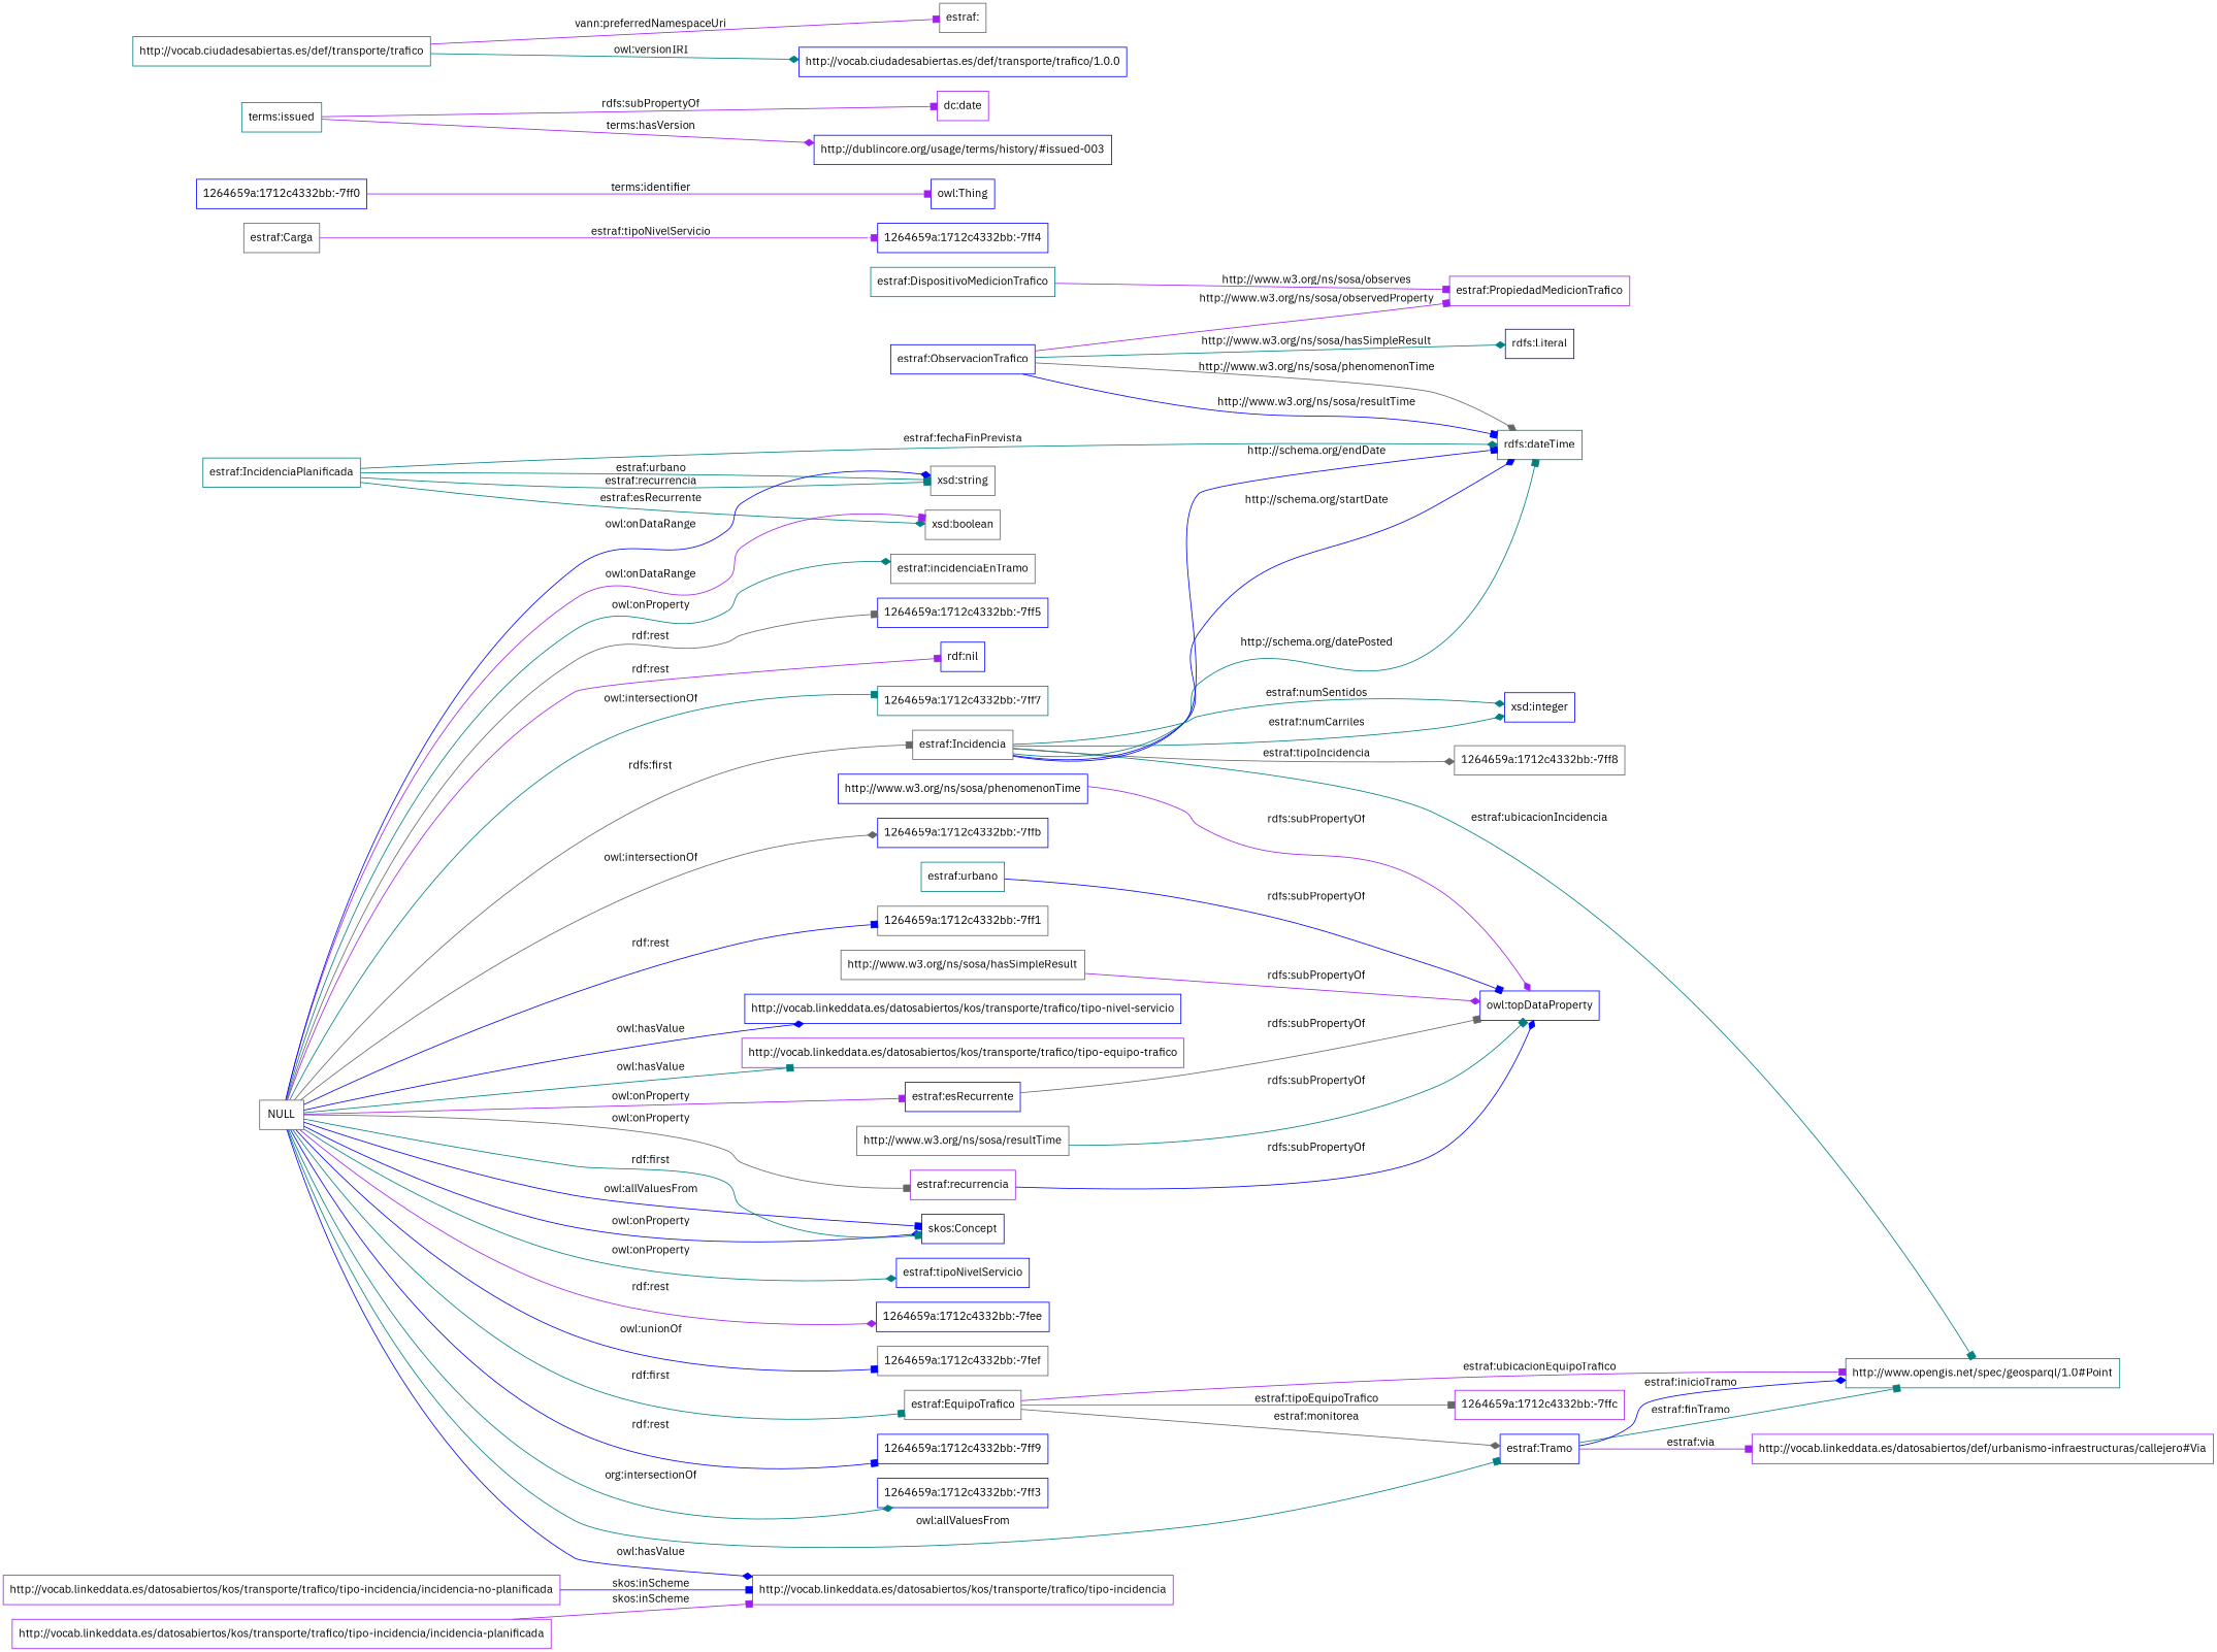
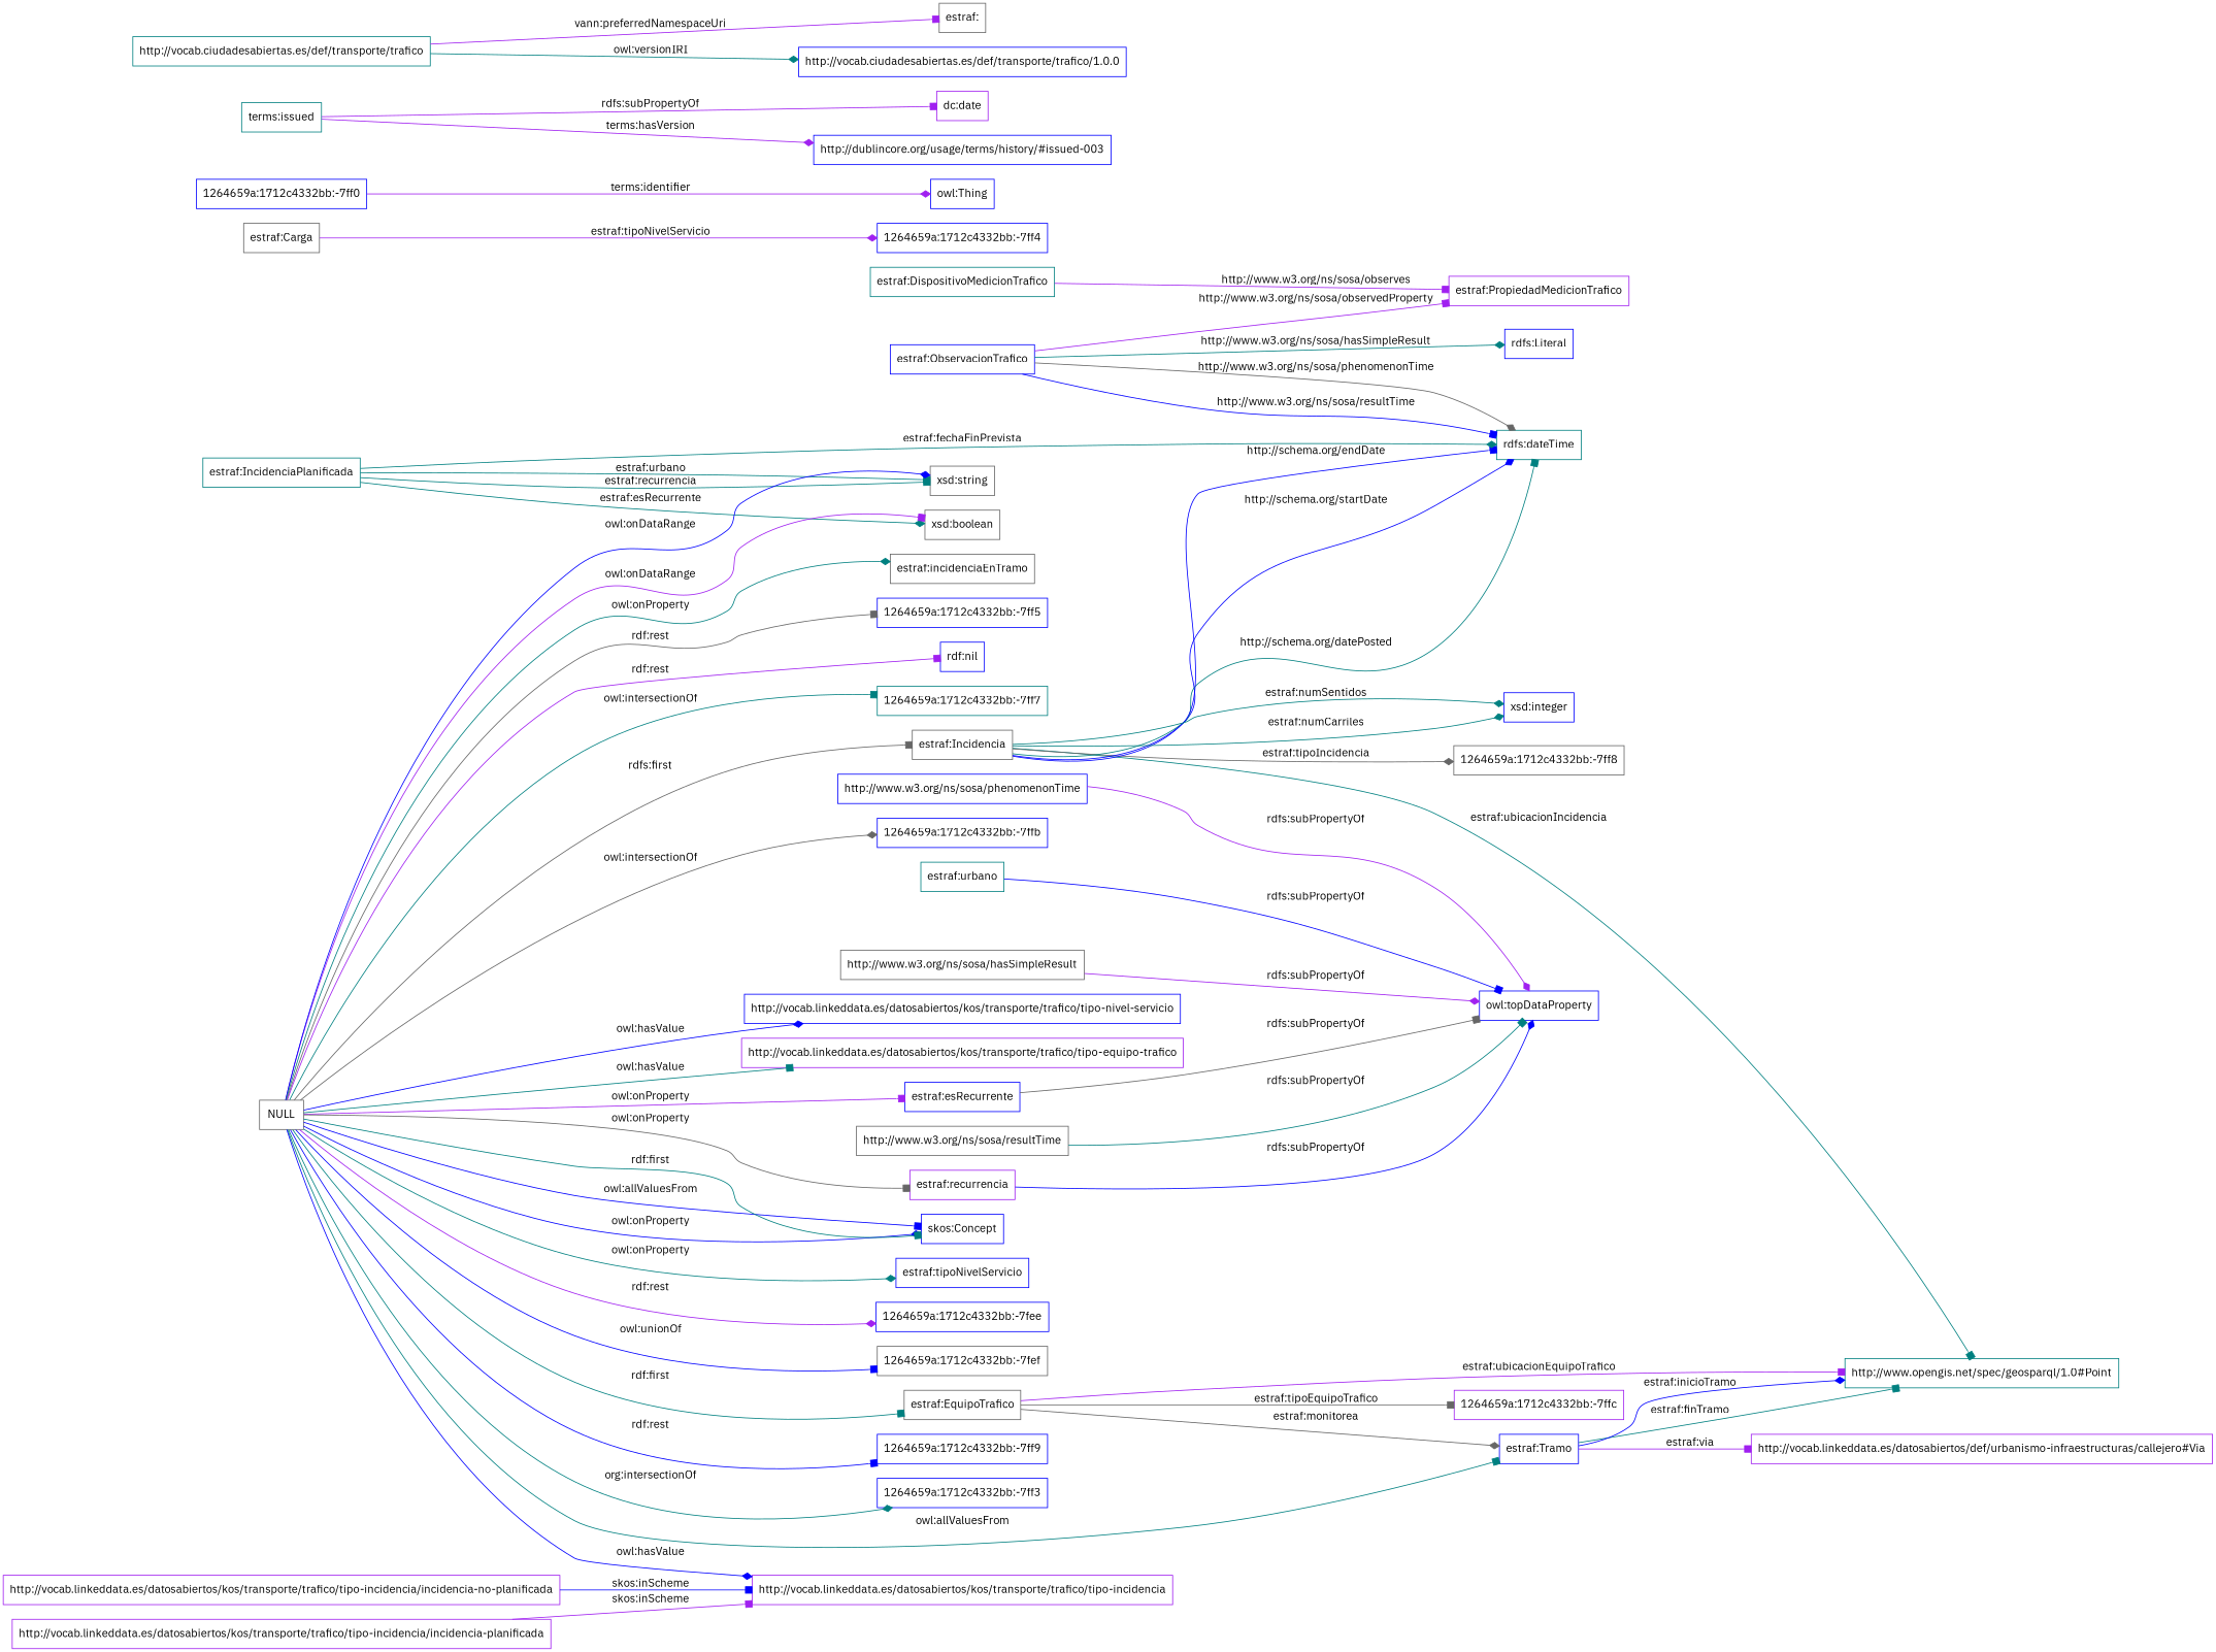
  digraph {
    fontname="IBM Plex Sans"
    rankdir=LR
    node [color=blue fontname="IBM Plex Sans" shape=rectangle]
    edge [arrowhead=box color=teal fontname="IBM Plex Sans"]
    "http://www.opengis.net/spec/geosparql/1.0#Point" [color=teal]
    "estraf:Tramo"
    "http://vocab.linkeddata.es/datosabiertos/def/urbanismo-infraestructuras/callejero#Via" [color=purple]
    "estraf:Carga" [color=gray40]
    "1264659a:1712c4332bb:-7ff4"
    "estraf:Incidencia" [color=gray40]
    "1264659a:1712c4332bb:-7ff8" [color=gray40]
    n8 [color=teal label="rdfs:dateTime"]
    "xsd:integer"
    "estraf:EquipoTrafico" [color=gray40]
    "1264659a:1712c4332bb:-7ffc" [color=purple]
    "estraf:DispositivoMedicionTrafico" [color=teal]
    "estraf:PropiedadMedicionTrafico" [color=purple]
    "estraf:IncidenciaPlanificada" [color=teal]
    "xsd:boolean" [color=gray40]
    "xsd:string" [color=gray40]
    "estraf:ObservacionTrafico"
    "rdfs:Literal"
    "1264659a:1712c4332bb:-7ff0"
    "owl:Thing"
    "http://www.w3.org/ns/sosa/hasSimpleResult" [color=gray40]
    "owl:topDataProperty"
    NULL [color=gray40]
    "skos:Concept"
    "estraf:tipoNivelServicio"
    "1264659a:1712c4332bb:-7fee"
    "1264659a:1712c4332bb:-7fef" [color=gray40]
    "1264659a:1712c4332bb:-7ff9"
    "1264659a:1712c4332bb:-7ff3"
    "estraf:incidenciaEnTramo" [color=gray40]
    "estraf:esRecurrente"
    "1264659a:1712c4332bb:-7ff5"
    "rdf:nil"
    "http://vocab.linkeddata.es/datosabiertos/kos/transporte/trafico/tipo-incidencia" [color=purple]
    "1264659a:1712c4332bb:-7ff7" [color=teal]
    "estraf:recurrencia" [color=purple]
    "1264659a:1712c4332bb:-7ffb"
-   "1264659a:1712c4332bb:-7ff1" [color=gray40]
    "http://vocab.linkeddata.es/datosabiertos/kos/transporte/trafico/tipo-nivel-servicio"
    "http://vocab.linkeddata.es/datosabiertos/kos/transporte/trafico/tipo-equipo-trafico" [color=purple]
    "http://www.w3.org/ns/sosa/resultTime" [color=gray40]
    "http://vocab.linkeddata.es/datosabiertos/kos/transporte/trafico/tipo-incidencia/incidencia-no-planificada" [color=purple]
    "terms:issued" [color=teal]
    "dc:date" [color=purple]
    "http://dublincore.org/usage/terms/history/#issued-003"
    "http://vocab.linkeddata.es/datosabiertos/kos/transporte/trafico/tipo-incidencia/incidencia-planificada" [color=purple]
    "http://www.w3.org/ns/sosa/phenomenonTime"
    "estraf:urbano" [color=teal]
    "http://vocab.ciudadesabiertas.es/def/transporte/trafico" [color=teal]
    "estraf:" [color=gray40]
    "http://vocab.ciudadesabiertas.es/def/transporte/trafico/1.0.0"
    "estraf:Tramo" -> "http://www.opengis.net/spec/geosparql/1.0#Point" [label="estraf:finTramo"]
    "estraf:Tramo" -> "http://www.opengis.net/spec/geosparql/1.0#Point" [arrowhead=diamond color=blue label="estraf:inicioTramo"]
    "estraf:Tramo" -> "http://vocab.linkeddata.es/datosabiertos/def/urbanismo-infraestructuras/callejero#Via" [color=purple label="estraf:via"]
-   "estraf:Carga" -> "1264659a:1712c4332bb:-7ff4" [color=purple label="estraf:tipoNivelServicio"]
+   "estraf:Carga" -> "1264659a:1712c4332bb:-7ff4" [arrowhead=diamond color=purple label="estraf:tipoNivelServicio"]
    "estraf:Incidencia" -> "http://www.opengis.net/spec/geosparql/1.0#Point" [label="estraf:ubicacionIncidencia"]
    "estraf:Incidencia" -> "1264659a:1712c4332bb:-7ff8" [arrowhead=diamond color=gray40 label="estraf:tipoIncidencia"]
    "estraf:Incidencia" -> n8 [arrowhead=diamond color=blue label="http://schema.org/startDate"]
    "estraf:Incidencia" -> n8 [label="http://schema.org/datePosted"]
    "estraf:Incidencia" -> n8 [color=blue label="http://schema.org/endDate"]
    "estraf:Incidencia" -> "xsd:integer" [arrowhead=diamond label="estraf:numCarriles"]
    "estraf:Incidencia" -> "xsd:integer" [arrowhead=diamond label="estraf:numSentidos"]
    "estraf:EquipoTrafico" -> "http://www.opengis.net/spec/geosparql/1.0#Point" [color=purple label="estraf:ubicacionEquipoTrafico"]
    "estraf:EquipoTrafico" -> "estraf:Tramo" [arrowhead=diamond color=gray40 label="estraf:monitorea"]
    "estraf:EquipoTrafico" -> "1264659a:1712c4332bb:-7ffc" [color=gray40 label="estraf:tipoEquipoTrafico"]
    "estraf:DispositivoMedicionTrafico" -> "estraf:PropiedadMedicionTrafico" [color=purple label="http://www.w3.org/ns/sosa/observes"]
    "estraf:IncidenciaPlanificada" -> n8 [arrowhead=diamond label="estraf:fechaFinPrevista"]
    "estraf:IncidenciaPlanificada" -> "xsd:boolean" [arrowhead=diamond label="estraf:esRecurrente"]
    "estraf:IncidenciaPlanificada" -> "xsd:string" [label="estraf:recurrencia"]
    "estraf:IncidenciaPlanificada" -> "xsd:string" [label="estraf:urbano"]
    "estraf:ObservacionTrafico" -> n8 [arrowhead=diamond color=gray40 label="http://www.w3.org/ns/sosa/phenomenonTime"]
    "estraf:ObservacionTrafico" -> n8 [color=blue label="http://www.w3.org/ns/sosa/resultTime"]
    "estraf:ObservacionTrafico" -> "estraf:PropiedadMedicionTrafico" [color=purple label="http://www.w3.org/ns/sosa/observedProperty"]
    "estraf:ObservacionTrafico" -> "rdfs:Literal" [arrowhead=diamond label="http://www.w3.org/ns/sosa/hasSimpleResult"]
-   "1264659a:1712c4332bb:-7ff0" -> "owl:Thing" [color=purple label="terms:identifier"]
+   "1264659a:1712c4332bb:-7ff0" -> "owl:Thing" [arrowhead=diamond color=purple label="terms:identifier"]
    "http://www.w3.org/ns/sosa/hasSimpleResult" -> "owl:topDataProperty" [arrowhead=diamond color=purple label="rdfs:subPropertyOf"]
    NULL -> "estraf:Tramo" [label="owl:allValuesFrom"]
    NULL -> "estraf:Incidencia" [color=gray40 label="rdfs:first"]
    NULL -> "estraf:EquipoTrafico" [label="rdf:first"]
    NULL -> "xsd:boolean" [color=purple label="owl:onDataRange"]
    NULL -> "xsd:string" [arrowhead=diamond color=blue label="owl:onDataRange"]
    NULL -> "skos:Concept" [color=blue label="owl:allValuesFrom"]
    NULL -> "skos:Concept" [arrowhead=diamond color=blue label="owl:onProperty"]
    NULL -> "skos:Concept" [label="rdf:first"]
    NULL -> "estraf:tipoNivelServicio" [arrowhead=diamond label="owl:onProperty"]
    NULL -> "1264659a:1712c4332bb:-7fee" [arrowhead=diamond color=purple label="rdf:rest"]
    NULL -> "1264659a:1712c4332bb:-7fef" [color=blue label="owl:unionOf"]
    NULL -> "1264659a:1712c4332bb:-7ff9" [color=blue label="rdf:rest"]
    NULL -> "1264659a:1712c4332bb:-7ff3" [arrowhead=diamond label="org:intersectionOf"]
    NULL -> "estraf:incidenciaEnTramo" [arrowhead=diamond label="owl:onProperty"]
    NULL -> "estraf:esRecurrente" [color=purple label="owl:onProperty"]
    NULL -> "1264659a:1712c4332bb:-7ff5" [color=gray40 label="rdf:rest"]
    NULL -> "rdf:nil" [color=purple label="rdf:rest"]
    NULL -> "http://vocab.linkeddata.es/datosabiertos/kos/transporte/trafico/tipo-incidencia" [arrowhead=diamond color=blue label="owl:hasValue"]
    NULL -> "1264659a:1712c4332bb:-7ff7" [label="owl:intersectionOf"]
    NULL -> "estraf:recurrencia" [color=gray40 label="owl:onProperty"]
    NULL -> "1264659a:1712c4332bb:-7ffb" [arrowhead=diamond color=gray40 label="owl:intersectionOf"]
-   NULL -> "1264659a:1712c4332bb:-7ff1" [color=blue label="rdf:rest"]
    NULL -> "http://vocab.linkeddata.es/datosabiertos/kos/transporte/trafico/tipo-nivel-servicio" [arrowhead=diamond color=blue label="owl:hasValue"]
    NULL -> "http://vocab.linkeddata.es/datosabiertos/kos/transporte/trafico/tipo-equipo-trafico" [label="owl:hasValue"]
    "estraf:esRecurrente" -> "owl:topDataProperty" [color=gray40 label="rdfs:subPropertyOf"]
    "estraf:recurrencia" -> "owl:topDataProperty" [arrowhead=diamond color=blue label="rdfs:subPropertyOf"]
    "http://www.w3.org/ns/sosa/resultTime" -> "owl:topDataProperty" [label="rdfs:subPropertyOf"]
    "http://vocab.linkeddata.es/datosabiertos/kos/transporte/trafico/tipo-incidencia/incidencia-no-planificada" -> "http://vocab.linkeddata.es/datosabiertos/kos/transporte/trafico/tipo-incidencia" [color=blue label="skos:inScheme"]
    "terms:issued" -> "dc:date" [color=purple label="rdfs:subPropertyOf"]
    "terms:issued" -> "http://dublincore.org/usage/terms/history/#issued-003" [arrowhead=diamond color=purple label="terms:hasVersion"]
    "http://vocab.linkeddata.es/datosabiertos/kos/transporte/trafico/tipo-incidencia/incidencia-planificada" -> "http://vocab.linkeddata.es/datosabiertos/kos/transporte/trafico/tipo-incidencia" [color=purple label="skos:inScheme"]
    "http://www.w3.org/ns/sosa/phenomenonTime" -> "owl:topDataProperty" [arrowhead=diamond color=purple label="rdfs:subPropertyOf"]
    "estraf:urbano" -> "owl:topDataProperty" [color=blue label="rdfs:subPropertyOf"]
    "http://vocab.ciudadesabiertas.es/def/transporte/trafico" -> "estraf:" [color=purple label="vann:preferredNamespaceUri"]
    "http://vocab.ciudadesabiertas.es/def/transporte/trafico" -> "http://vocab.ciudadesabiertas.es/def/transporte/trafico/1.0.0" [arrowhead=diamond label="owl:versionIRI"]
  }
